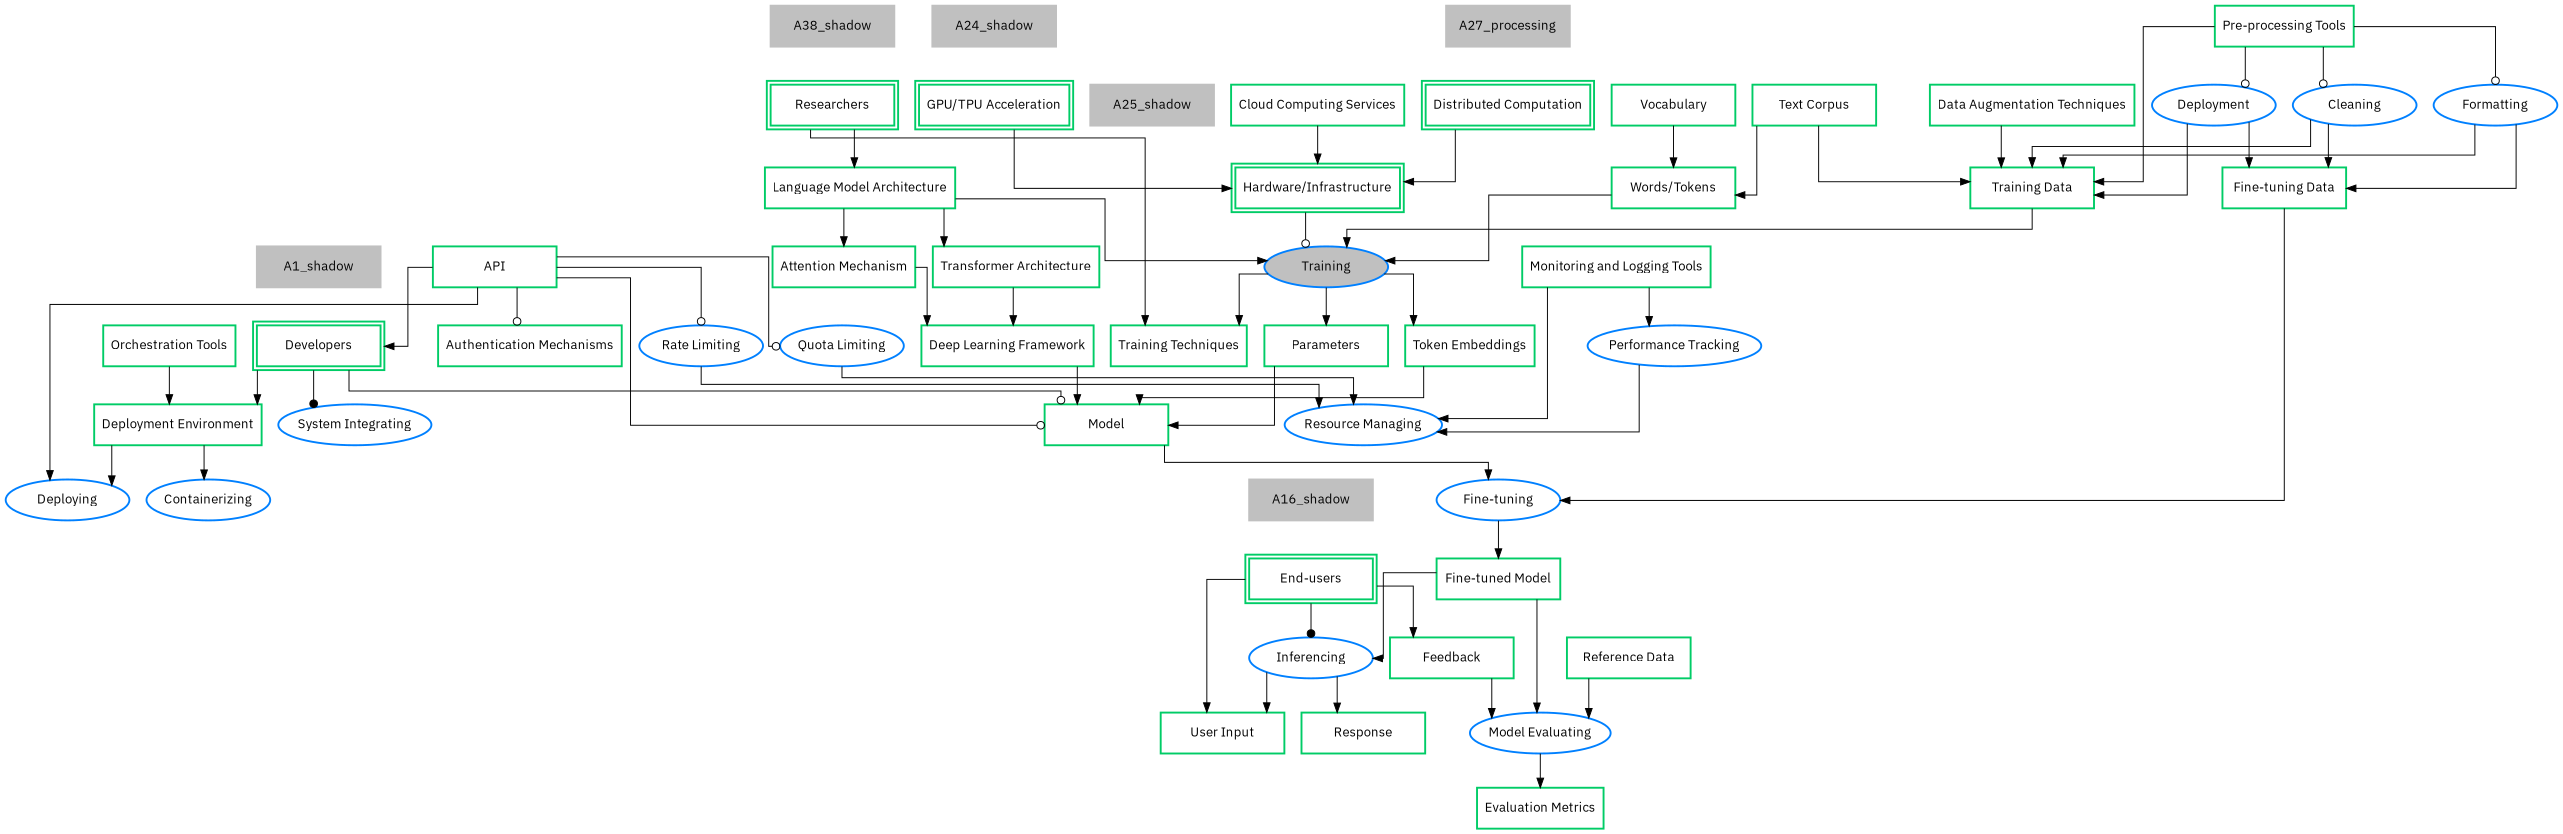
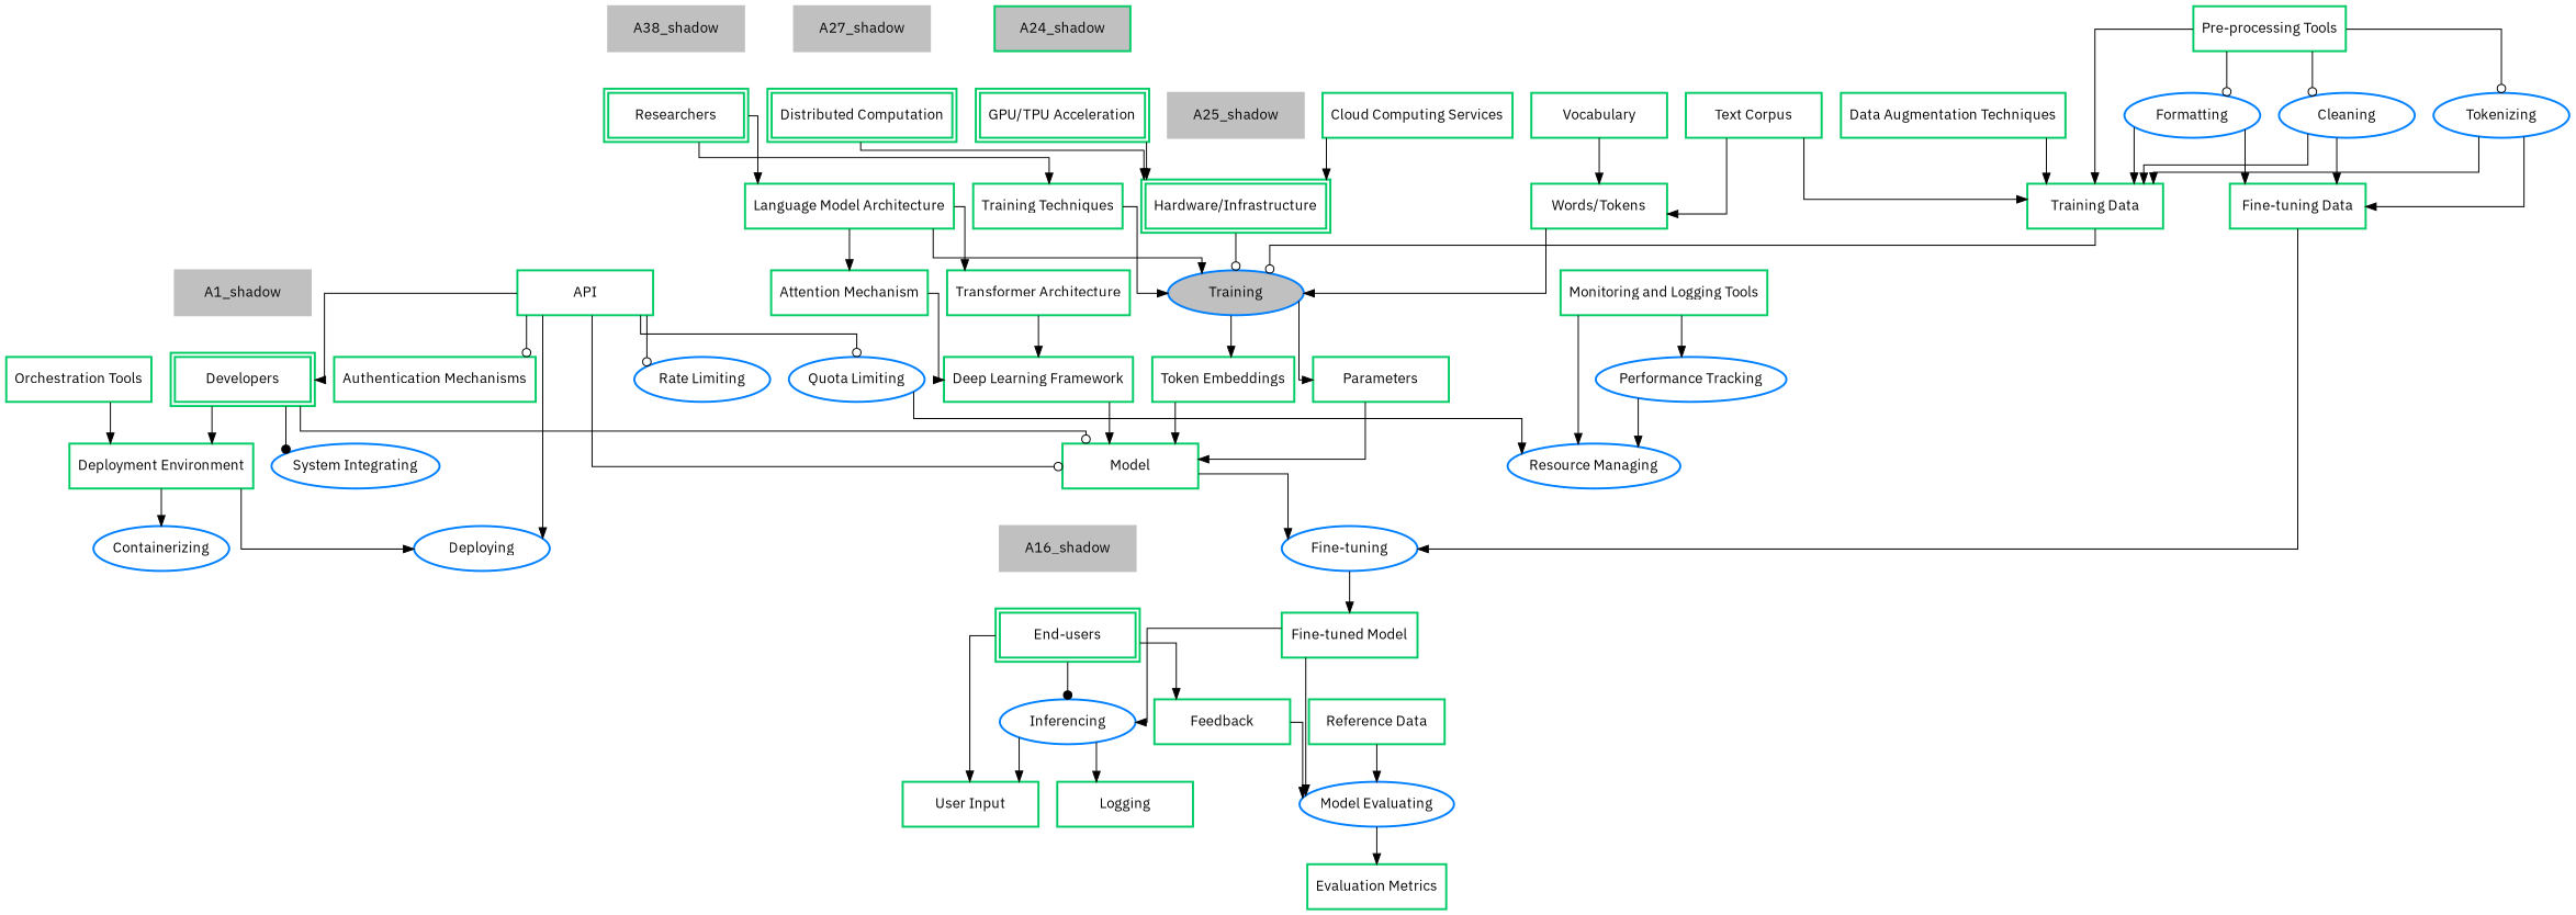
  digraph {
    fontname="IBM Plex Sans"
    splines=ortho
    node [color="#00cc66" fillcolor=white fontname="IBM Plex Sans" penwidth=2.0 shape=box style=filled peripheries=1]
    edge [fontname="IBM Plex Sans" arrowhead=normal]
    A1_shadow [color=gray fillcolor=gray height=0.6 width=1.8 peripheries=""]
    n2 [height=0.6 label=Developers peripheries=2 width=1.8]
    n3 [height=0.6 label="Deployment Environment" width=1.8]
    n4 [height=0.6 label=Model width=1.8]
    n5 [color="#0080ff" height=0.6 label="System Integrating" shape=ellipse width=1.8]
    n6 [color="#0080ff" height=0.6 label=Deploying shape=ellipse width=1.8]
    n7 [color="#0080ff" height=0.6 label=Containerizing shape=ellipse width=1.8]
    n8 [color="#0080ff" height=0.6 label="Fine-tuning" shape=ellipse width=1.8]
    n9 [height=0.6 label=API width=1.8]
    n10 [height=0.6 label="Authentication Mechanisms" width=1.8]
    n11 [color="#0080ff" height=0.6 label="Quota Limiting" shape=ellipse width=1.8]
    n12 [color="#0080ff" height=0.6 label="Rate Limiting" shape=ellipse width=1.8]
    n13 [color="#0080ff" height=0.6 label="Resource Managing" shape=ellipse width=1.8]
    n14 [height=0.6 label="Language Model Architecture" width=1.8]
    n15 [height=0.6 label="Attention Mechanism" width=1.8]
    n16 [color="#0080ff" fillcolor=gray height=0.6 label=Training shape=ellipse width=1.8]
    n17 [height=0.6 label="Transformer Architecture" width=1.8]
    n18 [height=0.6 label="Deep Learning Framework" width=1.8]
    n19 [height=0.6 label=Parameters width=1.8]
    n20 [height=0.6 label="Token Embeddings" width=1.8]
    n21 [height=0.6 label="Pre-processing Tools" width=1.8]
    n22 [color="#0080ff" height=0.6 label=Cleaning shape=ellipse width=1.8]
    n23 [height=0.6 label="Training Data" width=1.8]
    n24 [color="#0080ff" height=0.6 label=Formatting shape=ellipse width=1.8]
-   n25 [color="#0080ff" height=0.6 label=Deployment shape=ellipse width=1.8]
+   n25 [color="#0080ff" height=0.6 label=Tokenizing shape=ellipse width=1.8]
    n26 [height=0.6 label="Fine-tuning Data" width=1.8]
    n27 [height=0.6 label="Data Augmentation Techniques" width=1.8]
    n28 [height=0.6 label="Fine-tuned Model" width=1.8]
    n29 [height=0.6 label=Feedback width=1.8]
    n30 [color="#0080ff" height=0.6 label="Model Evaluating" shape=ellipse width=1.8]
    n31 [height=0.6 label="Evaluation Metrics" width=1.8]
    A16_shadow [color=gray fillcolor=gray height=0.6 width=1.8 peripheries=""]
    n33 [height=0.6 label="End-users" peripheries=2 width=1.8]
    n34 [height=0.6 label="User Input" width=1.8]
    n35 [color="#0080ff" height=0.6 label=Inferencing shape=ellipse width=1.8]
-   n36 [height=0.6 label=Response width=1.8]
-   A24_shadow [color=gray fillcolor=gray height=0.6 width=1.8 peripheries=""]
+   n36 [height=0.6 label=Logging width=1.8]
+   A24_shadow [fillcolor=gray height=0.6 width=1.8 peripheries=""]
    n38 [height=0.6 label="GPU/TPU Acceleration" peripheries=2 width=1.8]
    n39 [height=0.6 label="Hardware/Infrastructure" peripheries=2 width=1.8]
    A25_shadow [color=gray fillcolor=gray height=0.6 width=1.8 peripheries=""]
    n41 [height=0.6 label="Cloud Computing Services" width=1.8]
-   A27_shadow [color=gray fillcolor=gray height=0.6 width=1.8 label=A27_processing peripheries=""]
+   A27_shadow [color=gray fillcolor=gray height=0.6 width=1.8 peripheries=""]
    n43 [height=0.6 label="Distributed Computation" peripheries=2 width=1.8]
    n44 [color="#0080ff" height=0.6 label="Performance Tracking" shape=ellipse width=1.8]
    n45 [height=0.6 label="Monitoring and Logging Tools" width=1.8]
    n46 [height=0.6 label="Orchestration Tools" width=1.8]
    n47 [height=0.6 label="Reference Data" width=1.8]
    A38_shadow [color=gray fillcolor=gray height=0.6 width=1.8 peripheries=""]
    n49 [height=0.6 label=Researchers peripheries=2 width=1.8]
    n50 [height=0.6 label="Training Techniques" width=1.8]
    n51 [height=0.6 label="Text Corpus" width=1.8]
    n52 [height=0.6 label="Words/Tokens" width=1.8]
    n53 [height=0.6 label=Vocabulary width=1.8]
    A1_shadow -> n2 [style=invis arrowhead=""]
    n2 -> n3
    n2 -> n4 [arrowhead=odot]
    n2 -> n5 [arrowhead=dot]
    n3 -> n6
    n3 -> n7
    n4 -> n8
    n8 -> n28
    n9 -> n2
    n9 -> n4 [arrowhead=odot]
    n9 -> n6
    n9 -> n10 [arrowhead=odot]
    n9 -> n11 [arrowhead=odot]
    n9 -> n12 [arrowhead=odot]
    n11 -> n13
-   n12 -> n13
    n14 -> n15
    n14 -> n16
    n14 -> n17
    n15 -> n18
    n16 -> n19
    n16 -> n20
    n17 -> n18
    n18 -> n4
    n19 -> n4
    n20 -> n4
    n21 -> n22 [arrowhead=odot]
    n21 -> n23
    n21 -> n24 [arrowhead=odot]
    n21 -> n25 [arrowhead=odot]
    n22 -> n23
    n22 -> n26
-   n23 -> n16
+   n23 -> n16 [arrowhead=odot]
    n24 -> n23
    n24 -> n26
    n25 -> n23
    n25 -> n26
    n26 -> n8
    n27 -> n23
    n28 -> n30
    n28 -> n35
    n29 -> n30
    n30 -> n31
    A16_shadow -> n33 [style=invis arrowhead=""]
    n33 -> n29
    n33 -> n34
    n33 -> n35 [arrowhead=dot]
    n35 -> n34
    n35 -> n36
    A24_shadow -> n38 [style=invis arrowhead=""]
    n38 -> n39
    n39 -> n16 [arrowhead=odot]
    A25_shadow -> n39 [style=invis arrowhead=""]
    n41 -> n39
    A27_shadow -> n43 [style=invis arrowhead=""]
    n43 -> n39
    n44 -> n13
    n45 -> n13
    n45 -> n44
    n46 -> n3
    n47 -> n30
    A38_shadow -> n49 [style=invis arrowhead=""]
    n49 -> n14
    n49 -> n50
-   n16 -> n50
+   n50 -> n16
    n51 -> n23
    n51 -> n52
    n52 -> n16
    n53 -> n52
  }
